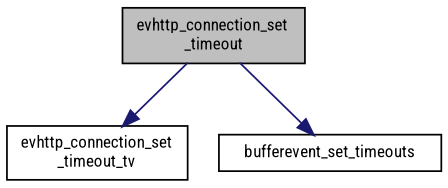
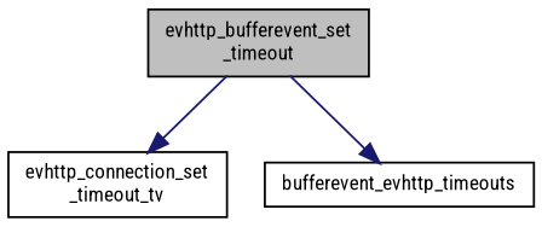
  digraph {
    fontname="Roboto Condensed"
    rankdir=TB
    node [color=black fillcolor=white fontname="Roboto Condensed" fontsize=10 shape=record style=filled]
    edge [color=midnightblue fontname="Roboto Condensed" fontsize=10 labelfontname=Helvetica labelfontsize=10 style=solid]
-   n1 [fillcolor=grey75 fontcolor=black height=0.2 label="evhttp_connection_set\l_timeout" width=0.4]
+   n1 [fillcolor=grey75 fontcolor=black height=0.2 label="evhttp_bufferevent_set\l_timeout" width=0.4]
    n2 [height=0.2 label="evhttp_connection_set\l_timeout_tv" width=0.4]
-   n3 [height=0.2 label=bufferevent_set_timeouts width=0.4]
+   n3 [height=0.2 label=bufferevent_evhttp_timeouts width=0.4]
    n1 -> n2
    n1 -> n3
  }
